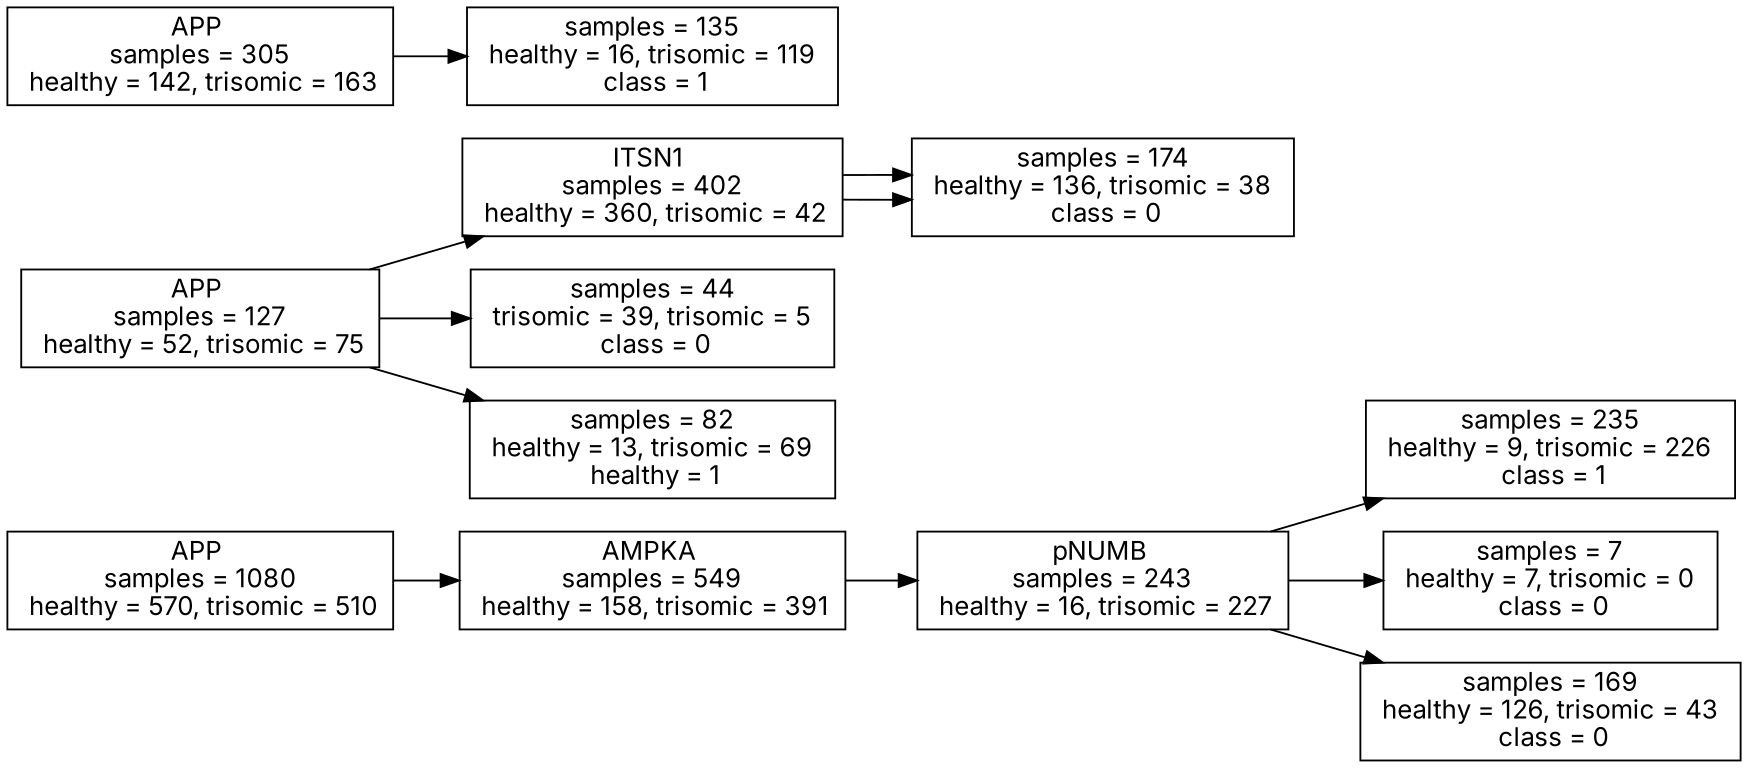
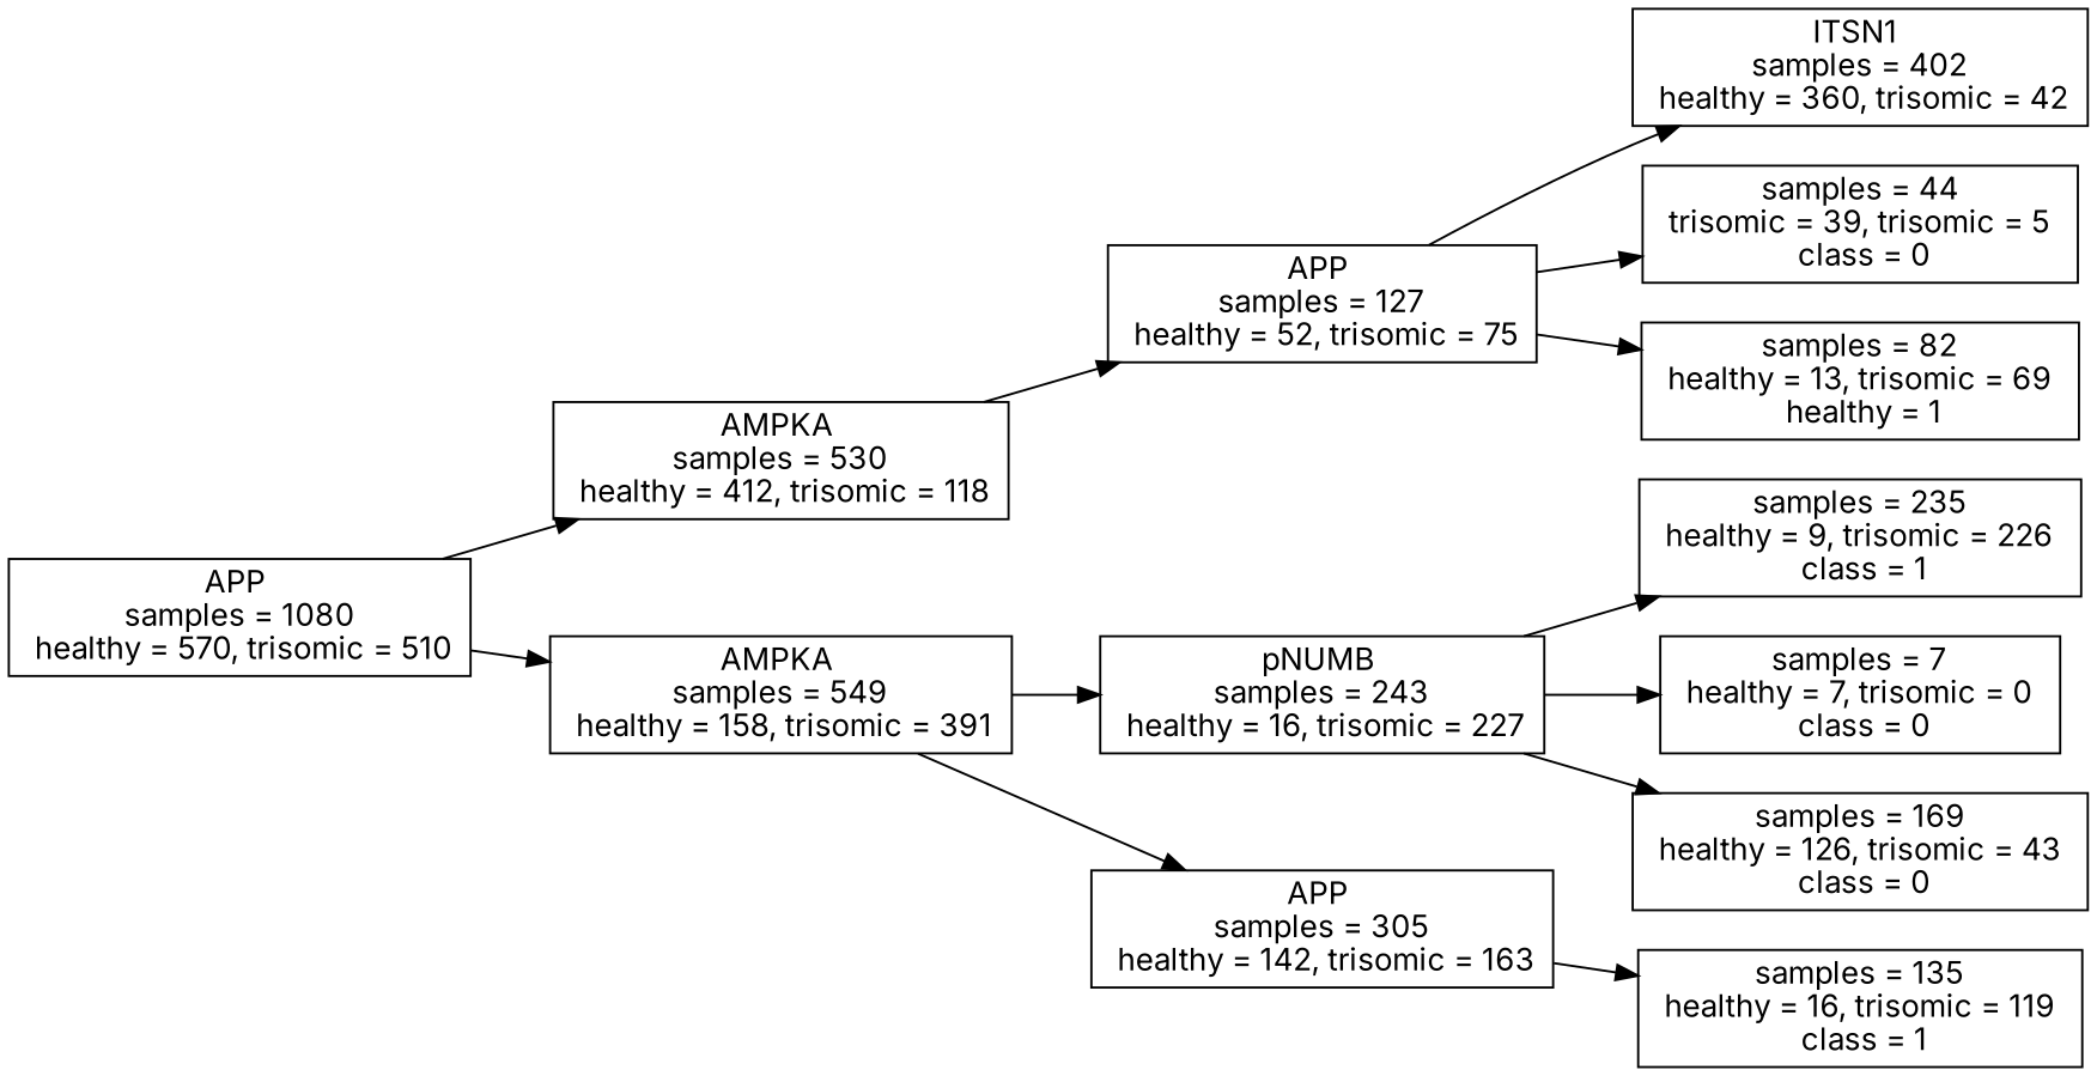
  digraph {
    fontname=Inter
    rankdir=LR
    node [fontname=Inter shape=box]
    edge [fontname=Inter]
    n1 [label="APP \n samples = 1080 \n healthy = 570, trisomic = 510"]
+   n2 [label="AMPKA \n samples = 530 \n healthy = 412, trisomic = 118"]
    n3 [label="AMPKA \n samples = 549 \n healthy = 158, trisomic = 391"]
    n4 [label="APP \n samples = 127 \n healthy = 52, trisomic = 75"]
    n5 [label="pNUMB \n samples = 243 \n healthy = 16, trisomic = 227"]
    n6 [label="APP \n samples = 305 \n healthy = 142, trisomic = 163"]
    n7 [label="ITSN1 \n samples = 402 \n healthy = 360, trisomic = 42"]
    n8 [label=" samples = 44 \n trisomic = 39, trisomic = 5 \n class = 0"]
    n9 [label=" samples = 82 \n healthy = 13, trisomic = 69 \n healthy = 1"]
-   n10 [label=" samples = 174 \n healthy = 136, trisomic = 38 \n class = 0"]
    n11 [label=" samples = 235 \n healthy = 9, trisomic = 226 \n class = 1"]
    n12 [label=" samples = 7 \n healthy = 7, trisomic = 0 \n class = 0"]
    n13 [label=" samples = 169 \n healthy = 126, trisomic = 43 \n class = 0"]
    n14 [label=" samples = 135 \n healthy = 16, trisomic = 119 \n class = 1"]
+   n1 -> n2
    n1 -> n3
+   n2 -> n4
    n3 -> n5
+   n3 -> n6
    n4 -> n7
    n4 -> n8
    n4 -> n9
    n5 -> n11
    n5 -> n12
    n5 -> n13
    n6 -> n14
-   n7 -> n10
-   n7 -> n10
  }
